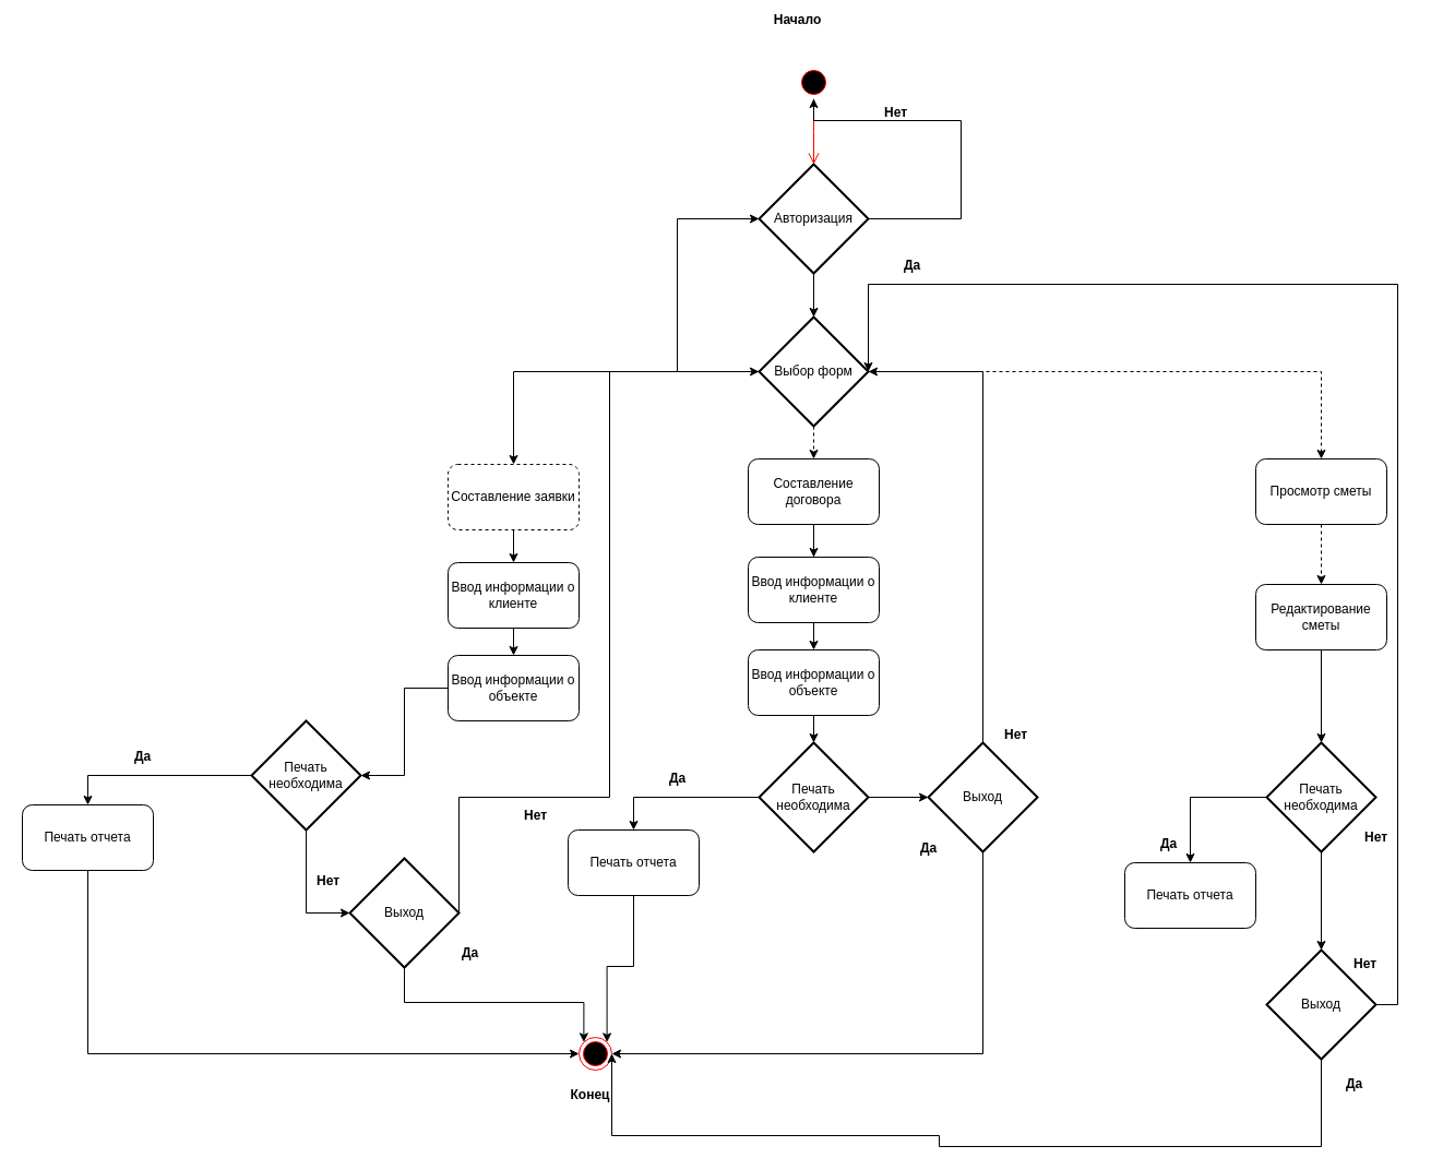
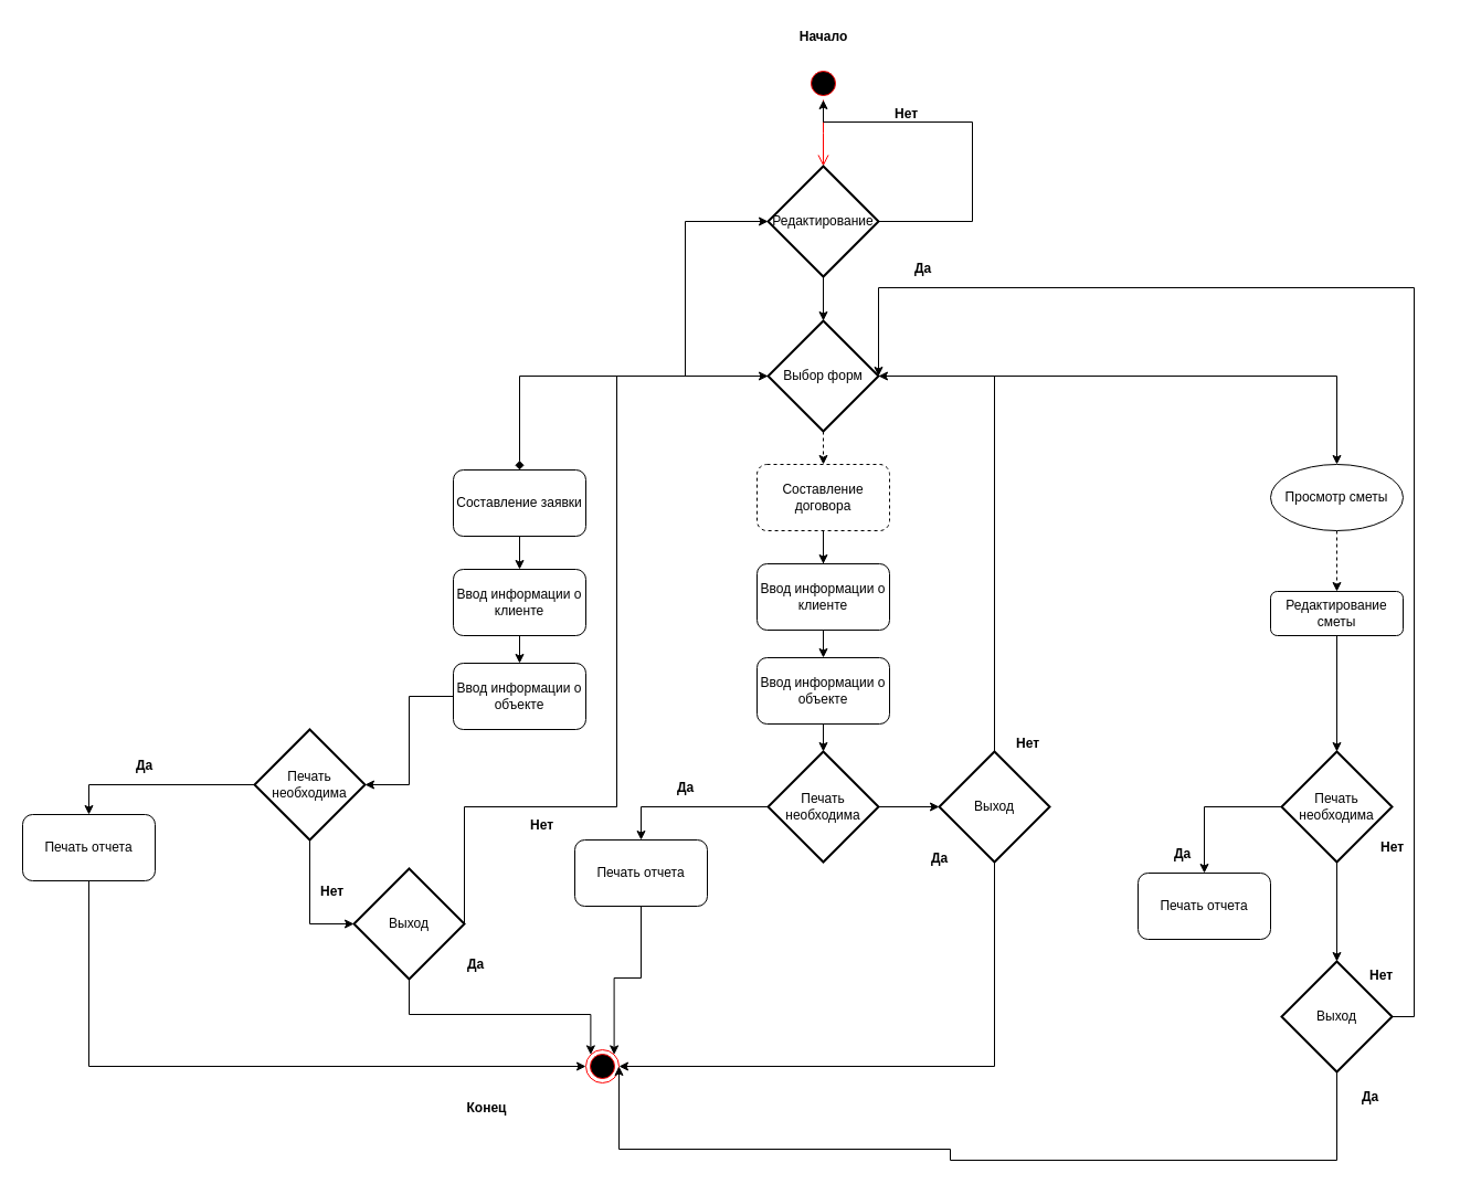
  <mxCell id="0" />
  <mxCell id="1" parent="0" />
  <mxCell id="2" value="" style="ellipse;html=1;shape=startState;fillColor=#000000;strokeColor=#ff0000;" vertex="1" parent="1"><mxGeometry x="730" y="60" width="30" height="30" as="geometry" /></mxCell>
  <mxCell id="3" value="" style="edgeStyle=orthogonalEdgeStyle;html=1;verticalAlign=bottom;endArrow=open;endSize=8;strokeColor=#ff0000;rounded=0;" edge="1" source="2" parent="1"><mxGeometry relative="1" as="geometry"><mxPoint x="745" y="150" as="targetPoint" /></mxGeometry></mxCell>
- <mxCell id="4" value="Начало" style="text;align=center;fontStyle=1;verticalAlign=middle;spacingLeft=3;spacingRight=3;strokeColor=none;rotatable=0;points=[[0,0.5],[1,0.5]];portConstraint=eastwest;html=1;" vertex="1" parent="1"><mxGeometry x="690" y="5" width="80" height="26" as="geometry" /></mxCell>
+ <mxCell id="4" value="Начало" style="text;align=center;fontStyle=1;verticalAlign=middle;spacingLeft=3;spacingRight=3;strokeColor=none;rotatable=0;points=[[0,0.5],[1,0.5]];portConstraint=eastwest;html=1;" vertex="1" parent="1"><mxGeometry x="705" y="20" width="80" height="26" as="geometry" /></mxCell>
  <mxCell id="5" style="edgeStyle=orthogonalEdgeStyle;rounded=0;orthogonalLoop=1;jettySize=auto;html=1;exitX=0.5;exitY=1;exitDx=0;exitDy=0;exitPerimeter=0;" edge="1" parent="1" source="7" target="11"><mxGeometry relative="1" as="geometry" /></mxCell>
  <mxCell id="6" style="edgeStyle=orthogonalEdgeStyle;rounded=0;orthogonalLoop=1;jettySize=auto;html=1;exitX=1;exitY=0.5;exitDx=0;exitDy=0;exitPerimeter=0;entryX=0.5;entryY=1;entryDx=0;entryDy=0;" edge="1" parent="1" source="7" target="2"><mxGeometry relative="1" as="geometry"><Array as="points"><mxPoint x="880" y="200" /><mxPoint x="880" y="110" /><mxPoint x="745" y="110" /></Array></mxGeometry></mxCell>
- <mxCell id="7" value="Авторизация" style="strokeWidth=2;html=1;shape=mxgraph.flowchart.decision;whiteSpace=wrap;" vertex="1" parent="1"><mxGeometry x="695" y="150" width="100" height="100" as="geometry" /></mxCell>
+ <mxCell id="7" value="Редактирование" style="strokeWidth=2;html=1;shape=mxgraph.flowchart.decision;whiteSpace=wrap;" vertex="1" parent="1"><mxGeometry x="695" y="150" width="100" height="100" as="geometry" /></mxCell>
  <mxCell id="8" style="edgeStyle=orthogonalEdgeStyle;rounded=0;orthogonalLoop=1;jettySize=auto;html=1;exitX=0.5;exitY=1;exitDx=0;exitDy=0;exitPerimeter=0;entryX=0.5;entryY=0;entryDx=0;entryDy=0;dashed=1;" edge="1" parent="1" source="11" target="16"><mxGeometry relative="1" as="geometry" /></mxCell>
- <mxCell id="9" style="edgeStyle=orthogonalEdgeStyle;rounded=0;orthogonalLoop=1;jettySize=auto;html=1;exitX=1;exitY=0.5;exitDx=0;exitDy=0;exitPerimeter=0;entryX=0.5;entryY=0;entryDx=0;entryDy=0;dashed=1;" edge="1" parent="1" source="11" target="33"><mxGeometry relative="1" as="geometry" /></mxCell>
- <mxCell id="10" style="edgeStyle=orthogonalEdgeStyle;rounded=0;orthogonalLoop=1;jettySize=auto;html=1;exitX=0;exitY=0.5;exitDx=0;exitDy=0;exitPerimeter=0;entryX=0.5;entryY=0;entryDx=0;entryDy=0;" edge="1" parent="1" source="11" target="51"><mxGeometry relative="1" as="geometry" /></mxCell>
+ <mxCell id="9" style="edgeStyle=orthogonalEdgeStyle;rounded=0;orthogonalLoop=1;jettySize=auto;html=1;exitX=1;exitY=0.5;exitDx=0;exitDy=0;exitPerimeter=0;entryX=0.5;entryY=0;entryDx=0;entryDy=0;" edge="1" parent="1" source="11" target="33"><mxGeometry relative="1" as="geometry" /></mxCell>
+ <mxCell id="10" style="edgeStyle=orthogonalEdgeStyle;rounded=0;orthogonalLoop=1;jettySize=auto;html=1;exitX=0;exitY=0.5;exitDx=0;exitDy=0;exitPerimeter=0;entryX=0.5;entryY=0;entryDx=0;entryDy=0;endArrow=diamond;" edge="1" parent="1" source="11" target="51"><mxGeometry relative="1" as="geometry" /></mxCell>
  <mxCell id="11" value="Выбор форм" style="strokeWidth=2;html=1;shape=mxgraph.flowchart.decision;whiteSpace=wrap;" vertex="1" parent="1"><mxGeometry x="695" y="290" width="100" height="100" as="geometry" /></mxCell>
  <mxCell id="12" style="edgeStyle=orthogonalEdgeStyle;rounded=0;orthogonalLoop=1;jettySize=auto;html=1;entryX=0;entryY=0.5;entryDx=0;entryDy=0;entryPerimeter=0;" edge="1" parent="1" source="11" target="7"><mxGeometry relative="1" as="geometry"><Array as="points"><mxPoint x="620" y="340" /><mxPoint x="620" y="200" /></Array></mxGeometry></mxCell>
  <mxCell id="13" value="Нет" style="text;align=center;fontStyle=1;verticalAlign=middle;spacingLeft=3;spacingRight=3;strokeColor=none;rotatable=0;points=[[0,0.5],[1,0.5]];portConstraint=eastwest;html=1;" vertex="1" parent="1"><mxGeometry x="780" y="90" width="80" height="26" as="geometry" /></mxCell>
  <mxCell id="14" style="edgeStyle=orthogonalEdgeStyle;rounded=0;orthogonalLoop=1;jettySize=auto;html=1;exitX=0.5;exitY=1;exitDx=0;exitDy=0;entryX=0.5;entryY=0;entryDx=0;entryDy=0;" edge="1" parent="1" source="16" target="18"><mxGeometry relative="1" as="geometry" /></mxCell>
  <mxCell id="15" value="" style="edgeStyle=orthogonalEdgeStyle;rounded=0;orthogonalLoop=1;jettySize=auto;html=1;" edge="1" parent="1" source="16"><mxGeometry relative="1" as="geometry"><mxPoint x="745" y="560" as="targetPoint" /></mxGeometry></mxCell>
- <mxCell id="16" value="Составление договора" style="rounded=1;whiteSpace=wrap;html=1;" vertex="1" parent="1"><mxGeometry x="685" y="420" width="120" height="60" as="geometry" /></mxCell>
+ <mxCell id="16" value="Составление договора" style="rounded=1;whiteSpace=wrap;html=1;dashed=1;" vertex="1" parent="1"><mxGeometry x="685" y="420" width="120" height="60" as="geometry" /></mxCell>
  <mxCell id="17" style="edgeStyle=orthogonalEdgeStyle;rounded=0;orthogonalLoop=1;jettySize=auto;html=1;exitX=0.5;exitY=1;exitDx=0;exitDy=0;entryX=0.5;entryY=0;entryDx=0;entryDy=0;" edge="1" parent="1" source="18" target="19"><mxGeometry relative="1" as="geometry" /></mxCell>
  <mxCell id="18" value="Ввод информации о клиенте" style="rounded=1;whiteSpace=wrap;html=1;" vertex="1" parent="1"><mxGeometry x="685" y="510" width="120" height="60" as="geometry" /></mxCell>
  <mxCell id="19" value="Ввод информации о объекте" style="rounded=1;whiteSpace=wrap;html=1;" vertex="1" parent="1"><mxGeometry x="685" y="595" width="120" height="60" as="geometry" /></mxCell>
  <mxCell id="20" style="edgeStyle=orthogonalEdgeStyle;rounded=0;orthogonalLoop=1;jettySize=auto;html=1;exitX=1;exitY=0.5;exitDx=0;exitDy=0;exitPerimeter=0;" edge="1" parent="1" source="22" target="25"><mxGeometry relative="1" as="geometry" /></mxCell>
  <mxCell id="21" style="edgeStyle=orthogonalEdgeStyle;rounded=0;orthogonalLoop=1;jettySize=auto;html=1;exitX=0;exitY=0.5;exitDx=0;exitDy=0;exitPerimeter=0;entryX=0.5;entryY=0;entryDx=0;entryDy=0;" edge="1" parent="1" source="22" target="29"><mxGeometry relative="1" as="geometry" /></mxCell>
  <mxCell id="22" value="Печать необходима" style="strokeWidth=2;html=1;shape=mxgraph.flowchart.decision;whiteSpace=wrap;" vertex="1" parent="1"><mxGeometry x="695" y="680" width="100" height="100" as="geometry" /></mxCell>
  <mxCell id="23" style="edgeStyle=orthogonalEdgeStyle;rounded=0;orthogonalLoop=1;jettySize=auto;html=1;exitX=0.5;exitY=1;exitDx=0;exitDy=0;entryX=0.5;entryY=0;entryDx=0;entryDy=0;entryPerimeter=0;" edge="1" parent="1" source="19" target="22"><mxGeometry relative="1" as="geometry" /></mxCell>
  <mxCell id="24" style="edgeStyle=orthogonalEdgeStyle;rounded=0;orthogonalLoop=1;jettySize=auto;html=1;exitX=0.5;exitY=1;exitDx=0;exitDy=0;exitPerimeter=0;entryX=1;entryY=0.5;entryDx=0;entryDy=0;" edge="1" parent="1" source="25" target="31"><mxGeometry relative="1" as="geometry" /></mxCell>
  <mxCell id="25" value="Выход" style="strokeWidth=2;html=1;shape=mxgraph.flowchart.decision;whiteSpace=wrap;" vertex="1" parent="1"><mxGeometry x="850" y="680" width="100" height="100" as="geometry" /></mxCell>
  <mxCell id="26" style="edgeStyle=orthogonalEdgeStyle;rounded=0;orthogonalLoop=1;jettySize=auto;html=1;exitX=0.5;exitY=0;exitDx=0;exitDy=0;exitPerimeter=0;entryX=1;entryY=0.5;entryDx=0;entryDy=0;entryPerimeter=0;" edge="1" parent="1" source="25" target="11"><mxGeometry relative="1" as="geometry" /></mxCell>
  <mxCell id="27" value="Нет" style="text;align=center;fontStyle=1;verticalAlign=middle;spacingLeft=3;spacingRight=3;strokeColor=none;rotatable=0;points=[[0,0.5],[1,0.5]];portConstraint=eastwest;html=1;" vertex="1" parent="1"><mxGeometry x="890" y="660" width="80" height="26" as="geometry" /></mxCell>
  <mxCell id="28" style="edgeStyle=orthogonalEdgeStyle;rounded=0;orthogonalLoop=1;jettySize=auto;html=1;exitX=0.5;exitY=1;exitDx=0;exitDy=0;entryX=1;entryY=0;entryDx=0;entryDy=0;" edge="1" parent="1" source="29" target="31"><mxGeometry relative="1" as="geometry" /></mxCell>
  <mxCell id="29" value="Печать отчета" style="rounded=1;whiteSpace=wrap;html=1;" vertex="1" parent="1"><mxGeometry x="520" y="760" width="120" height="60" as="geometry" /></mxCell>
  <mxCell id="30" value="Да" style="text;align=center;fontStyle=1;verticalAlign=middle;spacingLeft=3;spacingRight=3;strokeColor=none;rotatable=0;points=[[0,0.5],[1,0.5]];portConstraint=eastwest;html=1;" vertex="1" parent="1"><mxGeometry x="580" y="700" width="80" height="26" as="geometry" /></mxCell>
  <mxCell id="31" value="" style="ellipse;html=1;shape=endState;fillColor=#000000;strokeColor=#ff0000;" vertex="1" parent="1"><mxGeometry x="530" y="950" width="30" height="30" as="geometry" /></mxCell>
  <mxCell id="32" style="edgeStyle=orthogonalEdgeStyle;rounded=0;orthogonalLoop=1;jettySize=auto;html=1;exitX=0.5;exitY=1;exitDx=0;exitDy=0;entryX=0.5;entryY=0;entryDx=0;entryDy=0;dashed=1;" edge="1" parent="1" source="33" target="35"><mxGeometry relative="1" as="geometry" /></mxCell>
- <mxCell id="33" value="Просмотр сметы" style="rounded=1;whiteSpace=wrap;html=1;" vertex="1" parent="1"><mxGeometry x="1150" y="420" width="120" height="60" as="geometry" /></mxCell>
+ <mxCell id="33" value="Просмотр сметы" style="ellipse;whiteSpace=wrap;html=1;" vertex="1" parent="1"><mxGeometry x="1150" y="420" width="120" height="60" as="geometry" /></mxCell>
  <mxCell id="34" style="edgeStyle=orthogonalEdgeStyle;rounded=0;orthogonalLoop=1;jettySize=auto;html=1;exitX=0.5;exitY=1;exitDx=0;exitDy=0;" edge="1" parent="1" source="35" target="37"><mxGeometry relative="1" as="geometry" /></mxCell>
- <mxCell id="35" value="Редактирование сметы" style="rounded=1;whiteSpace=wrap;html=1;" vertex="1" parent="1"><mxGeometry x="1150" y="535" width="120" height="60" as="geometry" /></mxCell>
+ <mxCell id="35" value="Редактирование сметы" style="rounded=1;whiteSpace=wrap;html=1;" vertex="1" parent="1"><mxGeometry x="1150" y="535" width="120" height="40" as="geometry" /></mxCell>
  <mxCell id="36" style="edgeStyle=orthogonalEdgeStyle;rounded=0;orthogonalLoop=1;jettySize=auto;html=1;exitX=0;exitY=0.5;exitDx=0;exitDy=0;exitPerimeter=0;entryX=0.5;entryY=0;entryDx=0;entryDy=0;" edge="1" parent="1" source="37" target="38"><mxGeometry relative="1" as="geometry" /></mxCell>
  <mxCell id="37" value="Печать необходима" style="strokeWidth=2;html=1;shape=mxgraph.flowchart.decision;whiteSpace=wrap;" vertex="1" parent="1"><mxGeometry x="1160" y="680" width="100" height="100" as="geometry" /></mxCell>
  <mxCell id="38" value="Печать отчета" style="rounded=1;whiteSpace=wrap;html=1;" vertex="1" parent="1"><mxGeometry x="1030" y="790" width="120" height="60" as="geometry" /></mxCell>
  <mxCell id="39" value="Да" style="text;align=center;fontStyle=1;verticalAlign=middle;spacingLeft=3;spacingRight=3;strokeColor=none;rotatable=0;points=[[0,0.5],[1,0.5]];portConstraint=eastwest;html=1;" vertex="1" parent="1"><mxGeometry x="1030" y="760" width="80" height="26" as="geometry" /></mxCell>
  <mxCell id="40" style="edgeStyle=orthogonalEdgeStyle;rounded=0;orthogonalLoop=1;jettySize=auto;html=1;entryX=1;entryY=0.5;entryDx=0;entryDy=0;" edge="1" parent="1" source="41" target="31"><mxGeometry relative="1" as="geometry"><Array as="points"><mxPoint x="1210" y="1050" /><mxPoint x="860" y="1050" /><mxPoint x="860" y="1040" /><mxPoint x="560" y="1040" /></Array></mxGeometry></mxCell>
  <mxCell id="41" value="Выход" style="strokeWidth=2;html=1;shape=mxgraph.flowchart.decision;whiteSpace=wrap;" vertex="1" parent="1"><mxGeometry x="1160" y="870" width="100" height="100" as="geometry" /></mxCell>
  <mxCell id="42" style="edgeStyle=orthogonalEdgeStyle;rounded=0;orthogonalLoop=1;jettySize=auto;html=1;exitX=0.5;exitY=1;exitDx=0;exitDy=0;exitPerimeter=0;entryX=0.5;entryY=0;entryDx=0;entryDy=0;entryPerimeter=0;" edge="1" parent="1" source="37" target="41"><mxGeometry relative="1" as="geometry" /></mxCell>
  <mxCell id="43" value="Нет" style="text;align=center;fontStyle=1;verticalAlign=middle;spacingLeft=3;spacingRight=3;strokeColor=none;rotatable=0;points=[[0,0.5],[1,0.5]];portConstraint=eastwest;html=1;" vertex="1" parent="1"><mxGeometry x="1210" y="870" width="80" height="26" as="geometry" /></mxCell>
  <mxCell id="44" value="Нет" style="text;align=center;fontStyle=1;verticalAlign=middle;spacingLeft=3;spacingRight=3;strokeColor=none;rotatable=0;points=[[0,0.5],[1,0.5]];portConstraint=eastwest;html=1;" vertex="1" parent="1"><mxGeometry x="1220" y="754" width="80" height="26" as="geometry" /></mxCell>
  <mxCell id="45" style="edgeStyle=orthogonalEdgeStyle;rounded=0;orthogonalLoop=1;jettySize=auto;html=1;exitX=1;exitY=0.5;exitDx=0;exitDy=0;exitPerimeter=0;entryX=1;entryY=0.5;entryDx=0;entryDy=0;entryPerimeter=0;" edge="1" parent="1" source="41" target="11"><mxGeometry relative="1" as="geometry"><Array as="points"><mxPoint x="1280" y="920" /><mxPoint x="1280" y="260" /><mxPoint x="795" y="260" /></Array></mxGeometry></mxCell>
  <mxCell id="46" value="Да" style="text;align=center;fontStyle=1;verticalAlign=middle;spacingLeft=3;spacingRight=3;strokeColor=none;rotatable=0;points=[[0,0.5],[1,0.5]];portConstraint=eastwest;html=1;" vertex="1" parent="1"><mxGeometry x="795" y="230" width="80" height="26" as="geometry" /></mxCell>
  <mxCell id="47" value="Да" style="text;align=center;fontStyle=1;verticalAlign=middle;spacingLeft=3;spacingRight=3;strokeColor=none;rotatable=0;points=[[0,0.5],[1,0.5]];portConstraint=eastwest;html=1;" vertex="1" parent="1"><mxGeometry x="1200" y="980" width="80" height="26" as="geometry" /></mxCell>
- <mxCell id="48" value="Конец" style="text;align=center;fontStyle=1;verticalAlign=middle;spacingLeft=3;spacingRight=3;strokeColor=none;rotatable=0;points=[[0,0.5],[1,0.5]];portConstraint=eastwest;html=1;" vertex="1" parent="1"><mxGeometry x="500" y="990" width="80" height="26" as="geometry" /></mxCell>
+ <mxCell id="48" value="Конец" style="text;align=center;fontStyle=1;verticalAlign=middle;spacingLeft=3;spacingRight=3;strokeColor=none;rotatable=0;points=[[0,0.5],[1,0.5]];portConstraint=eastwest;html=1;" vertex="1" parent="1"><mxGeometry x="400" y="990" width="80" height="26" as="geometry" /></mxCell>
  <mxCell id="49" value="Да" style="text;align=center;fontStyle=1;verticalAlign=middle;spacingLeft=3;spacingRight=3;strokeColor=none;rotatable=0;points=[[0,0.5],[1,0.5]];portConstraint=eastwest;html=1;" vertex="1" parent="1"><mxGeometry x="810" y="764" width="80" height="26" as="geometry" /></mxCell>
  <mxCell id="50" style="edgeStyle=orthogonalEdgeStyle;rounded=0;orthogonalLoop=1;jettySize=auto;html=1;exitX=0.5;exitY=1;exitDx=0;exitDy=0;entryX=0.5;entryY=0;entryDx=0;entryDy=0;" edge="1" parent="1" source="51" target="53"><mxGeometry relative="1" as="geometry" /></mxCell>
- <mxCell id="51" value="Составление заявки" style="rounded=1;whiteSpace=wrap;html=1;dashed=1;" vertex="1" parent="1"><mxGeometry x="410" y="425" width="120" height="60" as="geometry" /></mxCell>
+ <mxCell id="51" value="Составление заявки" style="rounded=1;whiteSpace=wrap;html=1;" vertex="1" parent="1"><mxGeometry x="410" y="425" width="120" height="60" as="geometry" /></mxCell>
  <mxCell id="52" style="edgeStyle=orthogonalEdgeStyle;rounded=0;orthogonalLoop=1;jettySize=auto;html=1;exitX=0.5;exitY=1;exitDx=0;exitDy=0;" edge="1" parent="1" source="53" target="54"><mxGeometry relative="1" as="geometry" /></mxCell>
  <mxCell id="53" value="Ввод информации о клиенте" style="rounded=1;whiteSpace=wrap;html=1;" vertex="1" parent="1"><mxGeometry x="410" y="515" width="120" height="60" as="geometry" /></mxCell>
  <mxCell id="54" value="Ввод информации о объекте" style="rounded=1;whiteSpace=wrap;html=1;" vertex="1" parent="1"><mxGeometry x="410" y="600" width="120" height="60" as="geometry" /></mxCell>
  <mxCell id="55" style="edgeStyle=orthogonalEdgeStyle;rounded=0;orthogonalLoop=1;jettySize=auto;html=1;exitX=0;exitY=0.5;exitDx=0;exitDy=0;exitPerimeter=0;entryX=0.5;entryY=0;entryDx=0;entryDy=0;" edge="1" parent="1" source="56" target="62"><mxGeometry relative="1" as="geometry" /></mxCell>
  <mxCell id="56" value="Печать необходима" style="strokeWidth=2;html=1;shape=mxgraph.flowchart.decision;whiteSpace=wrap;" vertex="1" parent="1"><mxGeometry x="230" y="660" width="100" height="100" as="geometry" /></mxCell>
  <mxCell id="57" style="edgeStyle=orthogonalEdgeStyle;rounded=0;orthogonalLoop=1;jettySize=auto;html=1;exitX=0;exitY=0.5;exitDx=0;exitDy=0;entryX=1;entryY=0.5;entryDx=0;entryDy=0;entryPerimeter=0;" edge="1" parent="1" source="54" target="56"><mxGeometry relative="1" as="geometry" /></mxCell>
  <mxCell id="58" style="edgeStyle=orthogonalEdgeStyle;rounded=0;orthogonalLoop=1;jettySize=auto;html=1;exitX=0.5;exitY=1;exitDx=0;exitDy=0;exitPerimeter=0;entryX=0;entryY=0;entryDx=0;entryDy=0;" edge="1" parent="1" source="59" target="31"><mxGeometry relative="1" as="geometry" /></mxCell>
  <mxCell id="59" value="Выход" style="strokeWidth=2;html=1;shape=mxgraph.flowchart.decision;whiteSpace=wrap;" vertex="1" parent="1"><mxGeometry x="320" y="786" width="100" height="100" as="geometry" /></mxCell>
  <mxCell id="60" style="edgeStyle=orthogonalEdgeStyle;rounded=0;orthogonalLoop=1;jettySize=auto;html=1;exitX=0.5;exitY=1;exitDx=0;exitDy=0;exitPerimeter=0;entryX=0;entryY=0.5;entryDx=0;entryDy=0;entryPerimeter=0;" edge="1" parent="1" source="56" target="59"><mxGeometry relative="1" as="geometry" /></mxCell>
  <mxCell id="61" style="edgeStyle=orthogonalEdgeStyle;rounded=0;orthogonalLoop=1;jettySize=auto;html=1;exitX=0.5;exitY=1;exitDx=0;exitDy=0;entryX=0;entryY=0.5;entryDx=0;entryDy=0;" edge="1" parent="1" source="62" target="31"><mxGeometry relative="1" as="geometry" /></mxCell>
  <mxCell id="62" value="Печать отчета" style="rounded=1;whiteSpace=wrap;html=1;" vertex="1" parent="1"><mxGeometry x="20" y="737" width="120" height="60" as="geometry" /></mxCell>
  <mxCell id="63" value="Да" style="text;align=center;fontStyle=1;verticalAlign=middle;spacingLeft=3;spacingRight=3;strokeColor=none;rotatable=0;points=[[0,0.5],[1,0.5]];portConstraint=eastwest;html=1;" vertex="1" parent="1"><mxGeometry x="90" y="680" width="80" height="26" as="geometry" /></mxCell>
  <mxCell id="64" value="Нет" style="text;align=center;fontStyle=1;verticalAlign=middle;spacingLeft=3;spacingRight=3;strokeColor=none;rotatable=0;points=[[0,0.5],[1,0.5]];portConstraint=eastwest;html=1;" vertex="1" parent="1"><mxGeometry x="260" y="794" width="80" height="26" as="geometry" /></mxCell>
  <mxCell id="65" style="edgeStyle=orthogonalEdgeStyle;rounded=0;orthogonalLoop=1;jettySize=auto;html=1;exitX=1;exitY=0.5;exitDx=0;exitDy=0;exitPerimeter=0;entryX=0;entryY=0.5;entryDx=0;entryDy=0;entryPerimeter=0;" edge="1" parent="1" source="59" target="11"><mxGeometry relative="1" as="geometry"><Array as="points"><mxPoint x="420" y="730" /><mxPoint x="558" y="730" /><mxPoint x="558" y="340" /></Array></mxGeometry></mxCell>
  <mxCell id="66" value="Нет" style="text;align=center;fontStyle=1;verticalAlign=middle;spacingLeft=3;spacingRight=3;strokeColor=none;rotatable=0;points=[[0,0.5],[1,0.5]];portConstraint=eastwest;html=1;" vertex="1" parent="1"><mxGeometry x="450" y="734" width="80" height="26" as="geometry" /></mxCell>
  <mxCell id="67" value="Да" style="text;align=center;fontStyle=1;verticalAlign=middle;spacingLeft=3;spacingRight=3;strokeColor=none;rotatable=0;points=[[0,0.5],[1,0.5]];portConstraint=eastwest;html=1;" vertex="1" parent="1"><mxGeometry x="390" y="860" width="80" height="26" as="geometry" /></mxCell>
